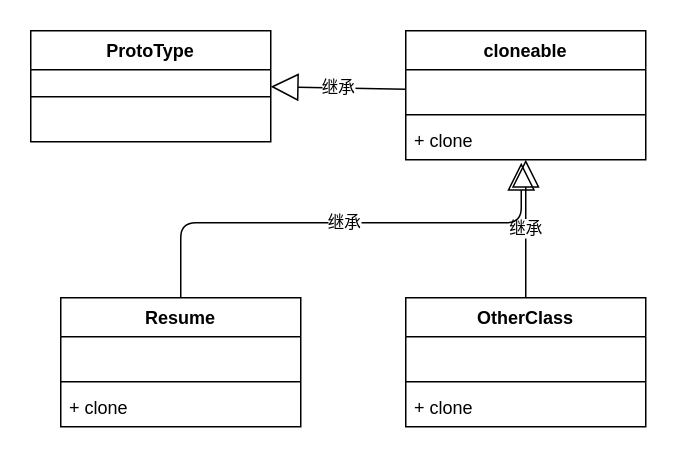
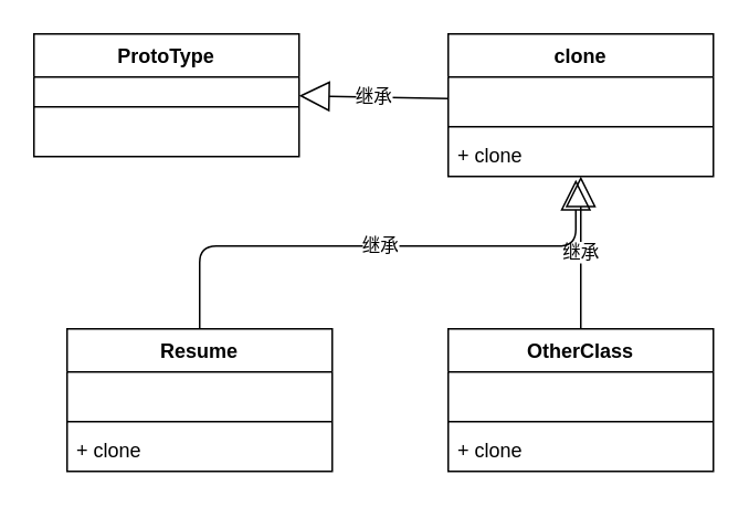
  <mxCell id="0" />
  <mxCell id="1" parent="0" />
  <mxCell id="2" value="ProtoType" style="swimlane;fontStyle=1;align=center;verticalAlign=top;childLayout=stackLayout;horizontal=1;startSize=26;horizontalStack=0;resizeParent=1;resizeParentMax=0;resizeLast=0;collapsible=1;marginBottom=0;" vertex="1" parent="1"><mxGeometry x="20" y="20" width="160" height="74" as="geometry" /></mxCell>
  <mxCell id="3" value=" " style="text;strokeColor=none;fillColor=none;align=left;verticalAlign=top;spacingLeft=4;spacingRight=4;overflow=hidden;rotatable=0;points=[[0,0.5],[1,0.5]];portConstraint=eastwest;" vertex="1" parent="2"><mxGeometry y="26" width="160" height="14" as="geometry" /></mxCell>
  <mxCell id="4" value="" style="line;strokeWidth=1;fillColor=none;align=left;verticalAlign=middle;spacingTop=-1;spacingLeft=3;spacingRight=3;rotatable=0;labelPosition=right;points=[];portConstraint=eastwest;" vertex="1" parent="2"><mxGeometry y="40" width="160" height="8" as="geometry" /></mxCell>
  <mxCell id="5" value=" " style="text;strokeColor=none;fillColor=none;align=left;verticalAlign=top;spacingLeft=4;spacingRight=4;overflow=hidden;rotatable=0;points=[[0,0.5],[1,0.5]];portConstraint=eastwest;" vertex="1" parent="2"><mxGeometry y="48" width="160" height="26" as="geometry" /></mxCell>
- <mxCell id="6" value="cloneable" style="swimlane;fontStyle=1;align=center;verticalAlign=top;childLayout=stackLayout;horizontal=1;startSize=26;horizontalStack=0;resizeParent=1;resizeParentMax=0;resizeLast=0;collapsible=1;marginBottom=0;" vertex="1" parent="1"><mxGeometry x="270" y="20" width="160" height="86" as="geometry" /></mxCell>
+ <mxCell id="6" value="clone" style="swimlane;fontStyle=1;align=center;verticalAlign=top;childLayout=stackLayout;horizontal=1;startSize=26;horizontalStack=0;resizeParent=1;resizeParentMax=0;resizeLast=0;collapsible=1;marginBottom=0;" vertex="1" parent="1"><mxGeometry x="270" y="20" width="160" height="86" as="geometry" /></mxCell>
  <mxCell id="7" value=" " style="text;strokeColor=none;fillColor=none;align=left;verticalAlign=top;spacingLeft=4;spacingRight=4;overflow=hidden;rotatable=0;points=[[0,0.5],[1,0.5]];portConstraint=eastwest;" vertex="1" parent="6"><mxGeometry y="26" width="160" height="26" as="geometry" /></mxCell>
  <mxCell id="8" value="" style="line;strokeWidth=1;fillColor=none;align=left;verticalAlign=middle;spacingTop=-1;spacingLeft=3;spacingRight=3;rotatable=0;labelPosition=right;points=[];portConstraint=eastwest;" vertex="1" parent="6"><mxGeometry y="52" width="160" height="8" as="geometry" /></mxCell>
  <mxCell id="9" value="+ clone" style="text;strokeColor=none;fillColor=none;align=left;verticalAlign=top;spacingLeft=4;spacingRight=4;overflow=hidden;rotatable=0;points=[[0,0.5],[1,0.5]];portConstraint=eastwest;" vertex="1" parent="6"><mxGeometry y="60" width="160" height="26" as="geometry" /></mxCell>
  <mxCell id="10" value="Resume" style="swimlane;fontStyle=1;align=center;verticalAlign=top;childLayout=stackLayout;horizontal=1;startSize=26;horizontalStack=0;resizeParent=1;resizeParentMax=0;resizeLast=0;collapsible=1;marginBottom=0;" vertex="1" parent="1"><mxGeometry x="40" y="198" width="160" height="86" as="geometry" /></mxCell>
  <mxCell id="11" value=" " style="text;strokeColor=none;fillColor=none;align=left;verticalAlign=top;spacingLeft=4;spacingRight=4;overflow=hidden;rotatable=0;points=[[0,0.5],[1,0.5]];portConstraint=eastwest;" vertex="1" parent="10"><mxGeometry y="26" width="160" height="26" as="geometry" /></mxCell>
  <mxCell id="12" value="" style="line;strokeWidth=1;fillColor=none;align=left;verticalAlign=middle;spacingTop=-1;spacingLeft=3;spacingRight=3;rotatable=0;labelPosition=right;points=[];portConstraint=eastwest;" vertex="1" parent="10"><mxGeometry y="52" width="160" height="8" as="geometry" /></mxCell>
  <mxCell id="13" value="+ clone" style="text;strokeColor=none;fillColor=none;align=left;verticalAlign=top;spacingLeft=4;spacingRight=4;overflow=hidden;rotatable=0;points=[[0,0.5],[1,0.5]];portConstraint=eastwest;" vertex="1" parent="10"><mxGeometry y="60" width="160" height="26" as="geometry" /></mxCell>
  <mxCell id="14" value="OtherClass" style="swimlane;fontStyle=1;align=center;verticalAlign=top;childLayout=stackLayout;horizontal=1;startSize=26;horizontalStack=0;resizeParent=1;resizeParentMax=0;resizeLast=0;collapsible=1;marginBottom=0;" vertex="1" parent="1"><mxGeometry x="270" y="198" width="160" height="86" as="geometry" /></mxCell>
  <mxCell id="15" value=" " style="text;strokeColor=none;fillColor=none;align=left;verticalAlign=top;spacingLeft=4;spacingRight=4;overflow=hidden;rotatable=0;points=[[0,0.5],[1,0.5]];portConstraint=eastwest;" vertex="1" parent="14"><mxGeometry y="26" width="160" height="26" as="geometry" /></mxCell>
  <mxCell id="16" value="" style="line;strokeWidth=1;fillColor=none;align=left;verticalAlign=middle;spacingTop=-1;spacingLeft=3;spacingRight=3;rotatable=0;labelPosition=right;points=[];portConstraint=eastwest;" vertex="1" parent="14"><mxGeometry y="52" width="160" height="8" as="geometry" /></mxCell>
  <mxCell id="17" value="+ clone" style="text;strokeColor=none;fillColor=none;align=left;verticalAlign=top;spacingLeft=4;spacingRight=4;overflow=hidden;rotatable=0;points=[[0,0.5],[1,0.5]];portConstraint=eastwest;" vertex="1" parent="14"><mxGeometry y="60" width="160" height="26" as="geometry" /></mxCell>
  <mxCell id="18" value="继承" style="endArrow=block;endSize=16;endFill=0;html=1;exitX=0;exitY=0.5;exitDx=0;exitDy=0;entryX=1;entryY=0.808;entryDx=0;entryDy=0;entryPerimeter=0;" edge="1" parent="1" source="7" target="3"><mxGeometry width="160" relative="1" as="geometry"><mxPoint x="-50" y="218" as="sourcePoint" /><mxPoint x="180" y="59" as="targetPoint" /></mxGeometry></mxCell>
  <mxCell id="19" value="继承" style="endArrow=block;endSize=16;endFill=0;html=1;exitX=0.5;exitY=0;exitDx=0;exitDy=0;" edge="1" parent="1" source="14" target="9"><mxGeometry width="160" relative="1" as="geometry"><mxPoint x="280" y="69" as="sourcePoint" /><mxPoint x="193.04" y="75.994" as="targetPoint" /></mxGeometry></mxCell>
  <mxCell id="20" value="继承" style="endArrow=block;endSize=16;endFill=0;html=1;exitX=0.5;exitY=0;exitDx=0;exitDy=0;" edge="1" parent="1" source="10"><mxGeometry width="160" relative="1" as="geometry"><mxPoint x="350" y="208" as="sourcePoint" /><mxPoint x="347" y="108" as="targetPoint" /><Array as="points"><mxPoint x="120" y="148" /><mxPoint x="347" y="148" /></Array></mxGeometry></mxCell>
